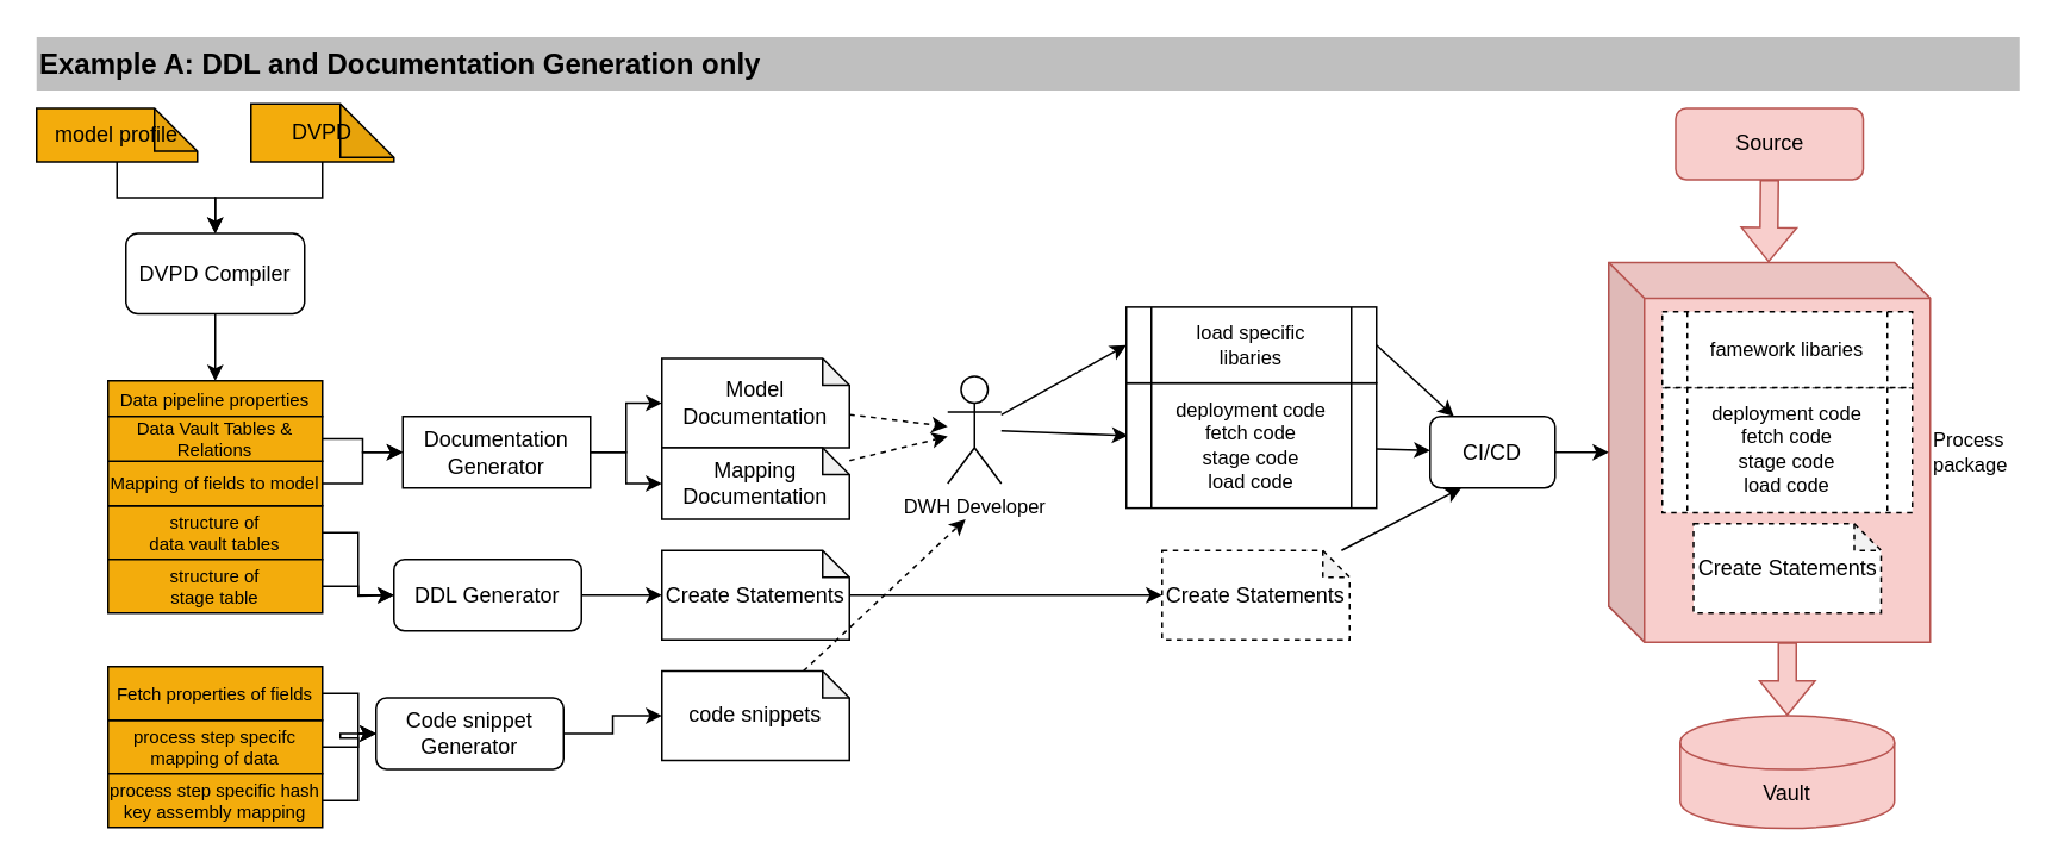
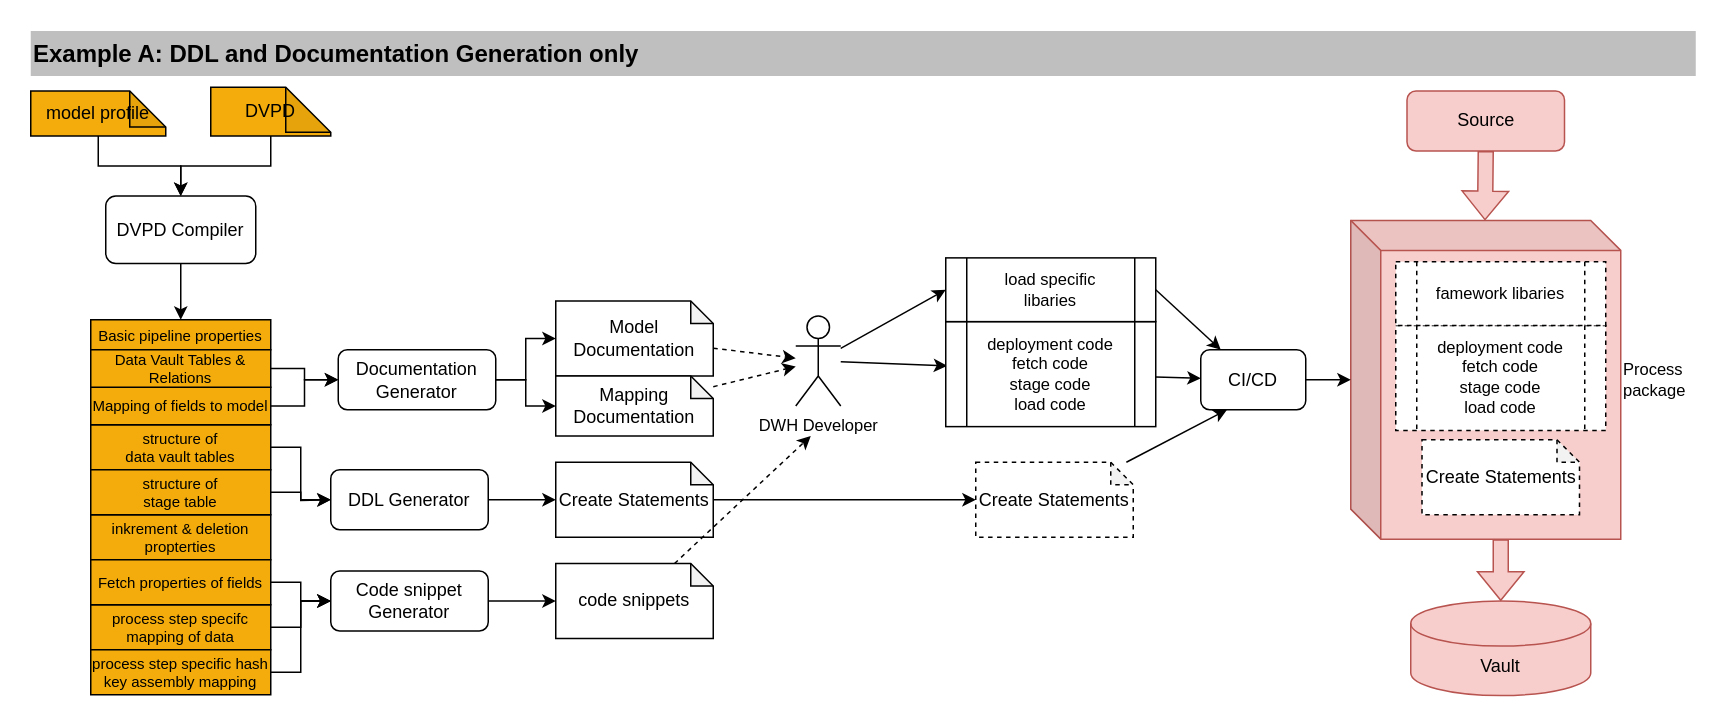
  <mxCell id="0" />
  <mxCell id="1" parent="0" />
  <mxCell id="2" value="Process&amp;nbsp; &lt;br&gt;package" style="shape=cube;whiteSpace=wrap;html=1;boundedLbl=1;backgroundOutline=1;darkOpacity=0.05;darkOpacity2=0.1;fontFamily=Helvetica;fontSize=11;verticalAlign=middle;labelPosition=right;verticalLabelPosition=middle;align=left;fillColor=#f8cecc;strokeColor=#b85450;" parent="1" vertex="1"><mxGeometry x="900" y="146.25" width="180" height="212.5" as="geometry" /></mxCell>
  <mxCell id="3" style="edgeStyle=orthogonalEdgeStyle;shape=connector;rounded=0;orthogonalLoop=1;jettySize=auto;html=1;labelBackgroundColor=default;strokeColor=default;fontFamily=Helvetica;fontSize=11;fontColor=default;endArrow=classic;" parent="1" source="4" target="8" edge="1"><mxGeometry relative="1" as="geometry" /></mxCell>
  <mxCell id="4" value="DVPD" style="shape=note;whiteSpace=wrap;html=1;backgroundOutline=1;darkOpacity=0.05;fillColor=#F3AC0C;gradientColor=none;" parent="1" vertex="1"><mxGeometry x="140" y="57.5" width="80" height="32.5" as="geometry" /></mxCell>
  <mxCell id="5" style="edgeStyle=orthogonalEdgeStyle;shape=connector;rounded=0;orthogonalLoop=1;jettySize=auto;html=1;entryX=0;entryY=0.5;entryDx=0;entryDy=0;entryPerimeter=0;labelBackgroundColor=default;strokeColor=default;fontFamily=Helvetica;fontSize=11;fontColor=default;endArrow=classic;" parent="1" source="6" target="36" edge="1"><mxGeometry relative="1" as="geometry" /></mxCell>
  <mxCell id="6" value="DDL Generator" style="rounded=1;whiteSpace=wrap;html=1;" parent="1" vertex="1"><mxGeometry x="220" y="312.5" width="105" height="40" as="geometry" /></mxCell>
  <mxCell id="7" style="edgeStyle=orthogonalEdgeStyle;shape=connector;rounded=0;orthogonalLoop=1;jettySize=auto;html=1;entryX=0.5;entryY=0;entryDx=0;entryDy=0;labelBackgroundColor=default;strokeColor=default;fontFamily=Helvetica;fontSize=11;fontColor=default;endArrow=classic;" parent="1" source="8" target="9" edge="1"><mxGeometry relative="1" as="geometry" /></mxCell>
  <mxCell id="8" value="DVPD Compiler" style="rounded=1;whiteSpace=wrap;html=1;" parent="1" vertex="1"><mxGeometry x="70" y="130" width="100" height="45" as="geometry" /></mxCell>
- <mxCell id="9" value="Data pipeline properties" style="rounded=0;whiteSpace=wrap;html=1;fillColor=#F3AC0C;gradientColor=none;fontSize=10;" parent="1" vertex="1"><mxGeometry x="60" y="212.5" width="120" height="20" as="geometry" /></mxCell>
+ <mxCell id="9" value="Basic pipeline properties" style="rounded=0;whiteSpace=wrap;html=1;fillColor=#F3AC0C;gradientColor=none;fontSize=10;" parent="1" vertex="1"><mxGeometry x="60" y="212.5" width="120" height="20" as="geometry" /></mxCell>
  <mxCell id="10" value="Example A: DDL and Documentation Generation only" style="rounded=0;whiteSpace=wrap;html=1;strokeColor=none;fillColor=#BFBFBF;fontStyle=1;align=left;fontSize=16;" parent="1" vertex="1"><mxGeometry x="20" y="20" width="1110" height="30" as="geometry" /></mxCell>
+ <mxCell id="11" value="inkrement &amp;amp; deletion propterties" style="rounded=0;whiteSpace=wrap;html=1;fillColor=#F3AC0C;gradientColor=none;fontSize=10;" parent="1" vertex="1"><mxGeometry x="60" y="342.5" width="120" height="30" as="geometry" /></mxCell>
  <mxCell id="12" style="edgeStyle=orthogonalEdgeStyle;shape=connector;rounded=0;orthogonalLoop=1;jettySize=auto;html=1;labelBackgroundColor=default;strokeColor=default;fontFamily=Helvetica;fontSize=11;fontColor=default;endArrow=classic;" parent="1" source="13" target="6" edge="1"><mxGeometry relative="1" as="geometry" /></mxCell>
  <mxCell id="13" value="structure of &lt;br&gt;data vault tables" style="rounded=0;whiteSpace=wrap;html=1;fillColor=#F3AC0C;gradientColor=none;fontSize=10;" parent="1" vertex="1"><mxGeometry x="60" y="282.5" width="120" height="30" as="geometry" /></mxCell>
  <mxCell id="14" style="edgeStyle=orthogonalEdgeStyle;shape=connector;rounded=0;orthogonalLoop=1;jettySize=auto;html=1;labelBackgroundColor=default;strokeColor=default;fontFamily=Helvetica;fontSize=11;fontColor=default;endArrow=classic;" parent="1" source="15" target="8" edge="1"><mxGeometry relative="1" as="geometry" /></mxCell>
  <mxCell id="15" value="model profile" style="shape=note;whiteSpace=wrap;html=1;backgroundOutline=1;darkOpacity=0.05;fillColor=#F3AC0C;gradientColor=none;size=24;" parent="1" vertex="1"><mxGeometry x="20" y="60" width="90" height="30" as="geometry" /></mxCell>
  <mxCell id="16" style="edgeStyle=orthogonalEdgeStyle;shape=connector;rounded=0;orthogonalLoop=1;jettySize=auto;html=1;labelBackgroundColor=default;strokeColor=default;fontFamily=Helvetica;fontSize=11;fontColor=default;endArrow=classic;" parent="1" source="17" edge="1"><mxGeometry relative="1" as="geometry"><mxPoint x="220" y="332.5" as="targetPoint" /></mxGeometry></mxCell>
  <mxCell id="17" value="structure of &lt;br&gt;stage table" style="rounded=0;whiteSpace=wrap;html=1;fillColor=#F3AC0C;gradientColor=none;fontSize=10;" parent="1" vertex="1"><mxGeometry x="60" y="312.5" width="120" height="30" as="geometry" /></mxCell>
  <mxCell id="18" style="edgeStyle=orthogonalEdgeStyle;shape=connector;rounded=0;orthogonalLoop=1;jettySize=auto;html=1;entryX=0;entryY=0.5;entryDx=0;entryDy=0;labelBackgroundColor=default;strokeColor=default;fontFamily=Helvetica;fontSize=11;fontColor=default;endArrow=classic;" edge="1" parent="1" source="19" target="56"><mxGeometry relative="1" as="geometry" /></mxCell>
  <mxCell id="19" value="process step specifc mapping of data" style="rounded=0;whiteSpace=wrap;html=1;fillColor=#F3AC0C;gradientColor=none;fontSize=10;" parent="1" vertex="1"><mxGeometry x="60" y="402.5" width="120" height="30" as="geometry" /></mxCell>
  <mxCell id="20" style="edgeStyle=orthogonalEdgeStyle;shape=connector;rounded=0;orthogonalLoop=1;jettySize=auto;html=1;entryX=0;entryY=0.5;entryDx=0;entryDy=0;labelBackgroundColor=default;strokeColor=default;fontFamily=Helvetica;fontSize=11;fontColor=default;endArrow=classic;" edge="1" parent="1" source="21" target="56"><mxGeometry relative="1" as="geometry" /></mxCell>
  <mxCell id="21" value="Fetch properties of fields" style="rounded=0;whiteSpace=wrap;html=1;fillColor=#F3AC0C;gradientColor=none;fontSize=10;" parent="1" vertex="1"><mxGeometry x="60" y="372.5" width="120" height="30" as="geometry" /></mxCell>
  <mxCell id="22" style="edgeStyle=orthogonalEdgeStyle;shape=connector;rounded=0;orthogonalLoop=1;jettySize=auto;html=1;entryX=0;entryY=0.5;entryDx=0;entryDy=0;labelBackgroundColor=default;strokeColor=default;fontFamily=Helvetica;fontSize=11;fontColor=default;endArrow=classic;" edge="1" parent="1" source="23" target="56"><mxGeometry relative="1" as="geometry" /></mxCell>
  <mxCell id="23" value="process step specific hash key assembly mapping" style="rounded=0;whiteSpace=wrap;html=1;fillColor=#F3AC0C;gradientColor=none;fontSize=10;" parent="1" vertex="1"><mxGeometry x="60" y="432.5" width="120" height="30" as="geometry" /></mxCell>
  <mxCell id="24" style="shape=connector;rounded=0;orthogonalLoop=1;jettySize=auto;html=1;labelBackgroundColor=default;strokeColor=default;fontFamily=Helvetica;fontSize=11;fontColor=default;endArrow=classic;dashed=1;" parent="1" source="25" target="39" edge="1"><mxGeometry relative="1" as="geometry" /></mxCell>
  <mxCell id="25" value="Model Documentation" style="shape=note;whiteSpace=wrap;html=1;backgroundOutline=1;darkOpacity=0.05;size=15;" parent="1" vertex="1"><mxGeometry x="370" y="200" width="105" height="50" as="geometry" /></mxCell>
  <mxCell id="26" style="edgeStyle=none;shape=connector;rounded=0;orthogonalLoop=1;jettySize=auto;html=1;dashed=1;labelBackgroundColor=default;strokeColor=default;fontFamily=Helvetica;fontSize=11;fontColor=default;endArrow=classic;" parent="1" source="27" target="39" edge="1"><mxGeometry relative="1" as="geometry" /></mxCell>
  <mxCell id="27" value="Mapping Documentation" style="shape=note;whiteSpace=wrap;html=1;backgroundOutline=1;darkOpacity=0.05;size=15;" parent="1" vertex="1"><mxGeometry x="370" y="250" width="105" height="40" as="geometry" /></mxCell>
  <mxCell id="28" style="edgeStyle=orthogonalEdgeStyle;shape=connector;rounded=0;orthogonalLoop=1;jettySize=auto;html=1;labelBackgroundColor=default;strokeColor=default;fontFamily=Helvetica;fontSize=11;fontColor=default;endArrow=classic;" parent="1" source="29" target="34" edge="1"><mxGeometry relative="1" as="geometry"><mxPoint x="220" y="252.5" as="targetPoint" /></mxGeometry></mxCell>
  <mxCell id="29" value="Mapping of fields to model" style="rounded=0;whiteSpace=wrap;html=1;fillColor=#F3AC0C;gradientColor=none;fontSize=10;" parent="1" vertex="1"><mxGeometry x="60" y="257.5" width="120" height="25" as="geometry" /></mxCell>
  <mxCell id="30" style="edgeStyle=orthogonalEdgeStyle;shape=connector;rounded=0;orthogonalLoop=1;jettySize=auto;html=1;entryX=0;entryY=0.5;entryDx=0;entryDy=0;labelBackgroundColor=default;strokeColor=default;fontFamily=Helvetica;fontSize=11;fontColor=default;endArrow=classic;" parent="1" source="31" target="34" edge="1"><mxGeometry relative="1" as="geometry" /></mxCell>
  <mxCell id="31" value="Data Vault&amp;nbsp;Tables &amp;amp; Relations" style="rounded=0;whiteSpace=wrap;html=1;fillColor=#F3AC0C;gradientColor=none;fontSize=10;" parent="1" vertex="1"><mxGeometry x="60" y="232.5" width="120" height="25" as="geometry" /></mxCell>
  <mxCell id="32" style="edgeStyle=orthogonalEdgeStyle;shape=connector;rounded=0;orthogonalLoop=1;jettySize=auto;html=1;labelBackgroundColor=default;strokeColor=default;fontFamily=Helvetica;fontSize=11;fontColor=default;endArrow=classic;" parent="1" source="34" target="25" edge="1"><mxGeometry relative="1" as="geometry" /></mxCell>
  <mxCell id="33" style="edgeStyle=orthogonalEdgeStyle;shape=connector;rounded=0;orthogonalLoop=1;jettySize=auto;html=1;labelBackgroundColor=default;strokeColor=default;fontFamily=Helvetica;fontSize=11;fontColor=default;endArrow=classic;" parent="1" source="34" target="27" edge="1"><mxGeometry relative="1" as="geometry" /></mxCell>
- <mxCell id="34" value="Documentation&lt;br&gt;Generator" style="whiteSpace=wrap;html=1;rounded=0;" parent="1" vertex="1"><mxGeometry x="225" y="232.5" width="105" height="40" as="geometry" /></mxCell>
+ <mxCell id="34" value="Documentation&lt;br&gt;Generator" style="rounded=1;whiteSpace=wrap;html=1;" parent="1" vertex="1"><mxGeometry x="225" y="232.5" width="105" height="40" as="geometry" /></mxCell>
  <mxCell id="35" style="edgeStyle=none;shape=connector;rounded=0;orthogonalLoop=1;jettySize=auto;html=1;labelBackgroundColor=default;strokeColor=default;fontFamily=Helvetica;fontSize=11;fontColor=default;endArrow=classic;" parent="1" source="36" target="45" edge="1"><mxGeometry relative="1" as="geometry" /></mxCell>
  <mxCell id="36" value="Create Statements" style="shape=note;whiteSpace=wrap;html=1;backgroundOutline=1;darkOpacity=0.05;size=15;" parent="1" vertex="1"><mxGeometry x="370" y="307.5" width="105" height="50" as="geometry" /></mxCell>
  <mxCell id="37" style="edgeStyle=none;shape=connector;rounded=0;orthogonalLoop=1;jettySize=auto;html=1;entryX=0.007;entryY=0.421;entryDx=0;entryDy=0;entryPerimeter=0;labelBackgroundColor=default;strokeColor=default;fontFamily=Helvetica;fontSize=11;fontColor=default;endArrow=classic;" parent="1" source="39" target="41" edge="1"><mxGeometry relative="1" as="geometry" /></mxCell>
  <mxCell id="38" style="edgeStyle=none;shape=connector;rounded=0;orthogonalLoop=1;jettySize=auto;html=1;entryX=0;entryY=0.5;entryDx=0;entryDy=0;labelBackgroundColor=default;strokeColor=default;fontFamily=Helvetica;fontSize=11;fontColor=default;endArrow=classic;" parent="1" source="39" target="43" edge="1"><mxGeometry relative="1" as="geometry" /></mxCell>
  <mxCell id="39" value="DWH Developer" style="shape=umlActor;verticalLabelPosition=bottom;verticalAlign=top;html=1;outlineConnect=0;fontFamily=Helvetica;fontSize=11;fontColor=default;" parent="1" vertex="1"><mxGeometry x="530" y="210" width="30" height="60" as="geometry" /></mxCell>
  <mxCell id="40" style="edgeStyle=none;shape=connector;rounded=0;orthogonalLoop=1;jettySize=auto;html=1;labelBackgroundColor=default;strokeColor=default;fontFamily=Helvetica;fontSize=11;fontColor=default;endArrow=classic;" parent="1" source="41" target="47" edge="1"><mxGeometry relative="1" as="geometry" /></mxCell>
  <mxCell id="41" value="deployment code&lt;br&gt;fetch code&lt;br&gt;stage code&lt;br&gt;load code" style="shape=process;whiteSpace=wrap;html=1;backgroundOutline=1;fontFamily=Helvetica;fontSize=11;fontColor=default;" parent="1" vertex="1"><mxGeometry x="630" y="213.75" width="140" height="70" as="geometry" /></mxCell>
  <mxCell id="42" style="edgeStyle=none;shape=connector;rounded=0;orthogonalLoop=1;jettySize=auto;html=1;labelBackgroundColor=default;strokeColor=default;fontFamily=Helvetica;fontSize=11;fontColor=default;endArrow=classic;exitX=1;exitY=0.5;exitDx=0;exitDy=0;" parent="1" source="43" target="47" edge="1"><mxGeometry relative="1" as="geometry" /></mxCell>
  <mxCell id="43" value="load specific &lt;br&gt;libaries" style="shape=process;whiteSpace=wrap;html=1;backgroundOutline=1;fontFamily=Helvetica;fontSize=11;fontColor=default;" parent="1" vertex="1"><mxGeometry x="630" y="171.25" width="140" height="42.5" as="geometry" /></mxCell>
  <mxCell id="44" style="edgeStyle=none;shape=connector;rounded=0;orthogonalLoop=1;jettySize=auto;html=1;labelBackgroundColor=default;strokeColor=default;fontFamily=Helvetica;fontSize=11;fontColor=default;endArrow=classic;entryX=0.25;entryY=1;entryDx=0;entryDy=0;" parent="1" source="45" target="47" edge="1"><mxGeometry relative="1" as="geometry" /></mxCell>
  <mxCell id="45" value="Create Statements" style="shape=note;whiteSpace=wrap;html=1;backgroundOutline=1;darkOpacity=0.05;size=15;dashed=1;" parent="1" vertex="1"><mxGeometry x="650" y="307.5" width="105" height="50" as="geometry" /></mxCell>
  <mxCell id="46" style="edgeStyle=none;shape=connector;rounded=0;orthogonalLoop=1;jettySize=auto;html=1;labelBackgroundColor=default;strokeColor=default;fontFamily=Helvetica;fontSize=11;fontColor=default;endArrow=classic;" parent="1" source="47" target="2" edge="1"><mxGeometry relative="1" as="geometry" /></mxCell>
  <mxCell id="47" value="CI/CD" style="rounded=1;whiteSpace=wrap;html=1;" parent="1" vertex="1"><mxGeometry x="800" y="232.5" width="70" height="40" as="geometry" /></mxCell>
  <mxCell id="48" value="deployment code&lt;br&gt;fetch code&lt;br&gt;stage code&lt;br&gt;load code" style="shape=process;whiteSpace=wrap;html=1;backgroundOutline=1;fontFamily=Helvetica;fontSize=11;fontColor=default;dashed=1;" parent="1" vertex="1"><mxGeometry x="930" y="216.25" width="140" height="70" as="geometry" /></mxCell>
  <mxCell id="49" value="famework libaries" style="shape=process;whiteSpace=wrap;html=1;backgroundOutline=1;fontFamily=Helvetica;fontSize=11;fontColor=default;dashed=1;" parent="1" vertex="1"><mxGeometry x="930" y="173.75" width="140" height="42.5" as="geometry" /></mxCell>
  <mxCell id="50" value="Create Statements" style="shape=note;whiteSpace=wrap;html=1;backgroundOutline=1;darkOpacity=0.05;size=15;dashed=1;" parent="1" vertex="1"><mxGeometry x="947.5" y="292.5" width="105" height="50" as="geometry" /></mxCell>
  <mxCell id="51" value="Vault" style="shape=cylinder3;whiteSpace=wrap;html=1;boundedLbl=1;backgroundOutline=1;size=15;rounded=0;strokeColor=#b85450;fontFamily=Helvetica;fontSize=12;fillColor=#f8cecc;" parent="1" vertex="1"><mxGeometry x="940" y="400" width="120" height="63" as="geometry" /></mxCell>
  <mxCell id="52" value="Source" style="rounded=1;whiteSpace=wrap;html=1;fillColor=#f8cecc;strokeColor=#b85450;" parent="1" vertex="1"><mxGeometry x="937.5" y="60" width="105" height="40" as="geometry" /></mxCell>
  <mxCell id="53" value="" style="shape=flexArrow;endArrow=classic;html=1;rounded=0;labelBackgroundColor=default;strokeColor=#b85450;fontFamily=Helvetica;fontSize=10;fontColor=default;exitX=0;exitY=0;exitDx=100;exitDy=212.5;exitPerimeter=0;entryX=0.5;entryY=0;entryDx=0;entryDy=0;entryPerimeter=0;fillColor=#f8cecc;" parent="1" source="2" target="51" edge="1"><mxGeometry width="50" height="50" relative="1" as="geometry"><mxPoint x="850" y="442.5" as="sourcePoint" /><mxPoint x="1000" y="390" as="targetPoint" /></mxGeometry></mxCell>
  <mxCell id="54" value="" style="shape=flexArrow;endArrow=classic;html=1;rounded=0;labelBackgroundColor=default;strokeColor=#b85450;fontFamily=Helvetica;fontSize=10;fontColor=default;exitX=0.5;exitY=1;exitDx=0;exitDy=0;entryX=0.5;entryY=0;entryDx=0;entryDy=0;entryPerimeter=0;fillColor=#f8cecc;" parent="1" source="52" edge="1"><mxGeometry width="50" height="50" relative="1" as="geometry"><mxPoint x="989.5" y="105.25" as="sourcePoint" /><mxPoint x="989.5" y="146.25" as="targetPoint" /></mxGeometry></mxCell>
  <mxCell id="55" style="edgeStyle=orthogonalEdgeStyle;shape=connector;rounded=0;orthogonalLoop=1;jettySize=auto;html=1;labelBackgroundColor=default;strokeColor=default;fontFamily=Helvetica;fontSize=11;fontColor=default;endArrow=classic;" edge="1" parent="1" source="56" target="58"><mxGeometry relative="1" as="geometry" /></mxCell>
- <mxCell id="56" value="Code snippet Generator" style="rounded=1;whiteSpace=wrap;html=1;" vertex="1" parent="1"><mxGeometry x="210" y="390" width="105" height="40" as="geometry" /></mxCell>
+ <mxCell id="56" value="Code snippet Generator" style="rounded=1;whiteSpace=wrap;html=1;" vertex="1" parent="1"><mxGeometry x="220" y="380" width="105" height="40" as="geometry" /></mxCell>
  <mxCell id="57" style="edgeStyle=none;shape=connector;rounded=0;orthogonalLoop=1;jettySize=auto;html=1;dashed=1;labelBackgroundColor=default;strokeColor=default;fontFamily=Helvetica;fontSize=11;fontColor=default;endArrow=classic;" edge="1" parent="1" source="58"><mxGeometry relative="1" as="geometry"><mxPoint x="540" y="290" as="targetPoint" /></mxGeometry></mxCell>
  <mxCell id="58" value="code snippets" style="shape=note;whiteSpace=wrap;html=1;backgroundOutline=1;darkOpacity=0.05;size=15;" vertex="1" parent="1"><mxGeometry x="370" y="375" width="105" height="50" as="geometry" /></mxCell>
